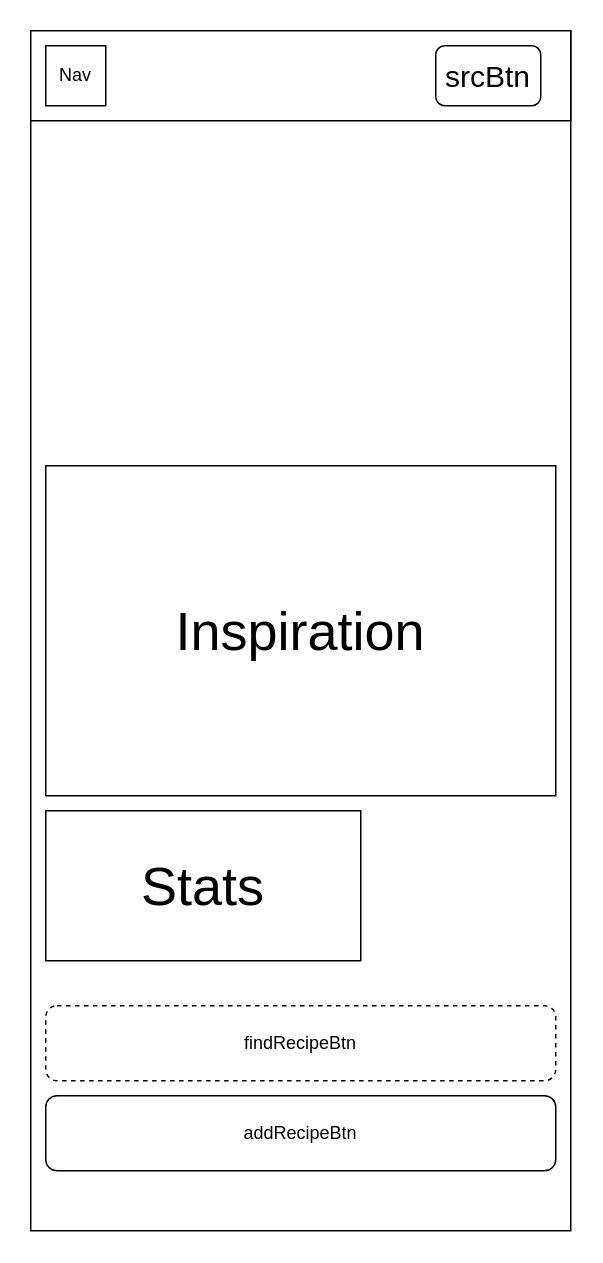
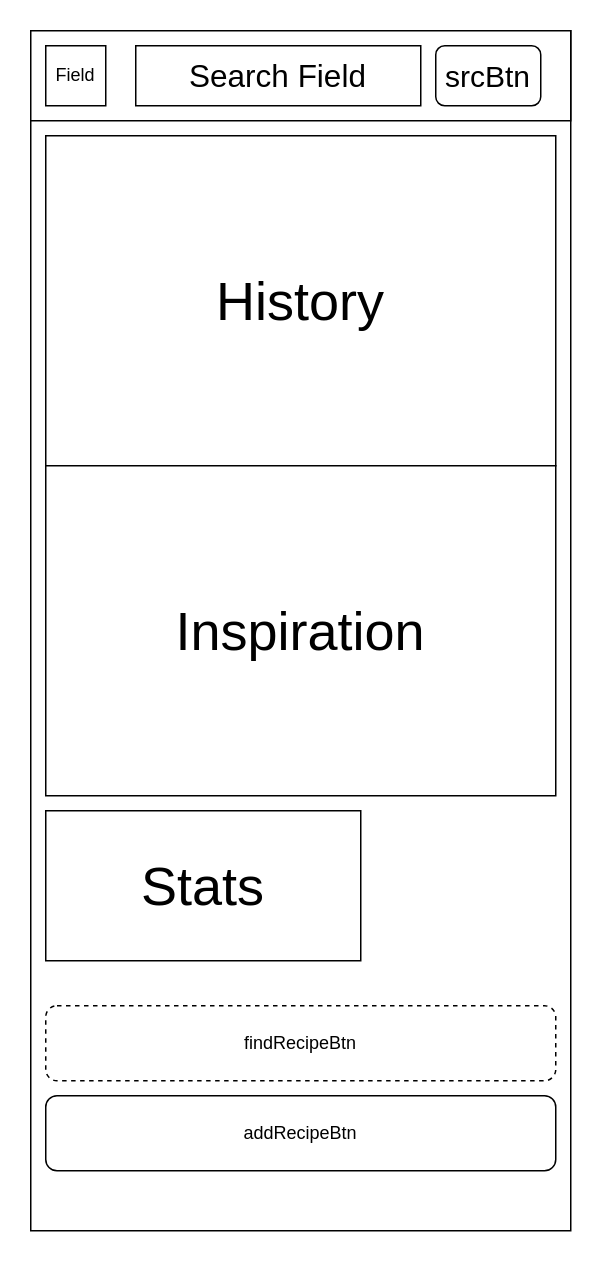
  <mxCell id="0" />
  <mxCell id="1" parent="0" />
  <mxCell id="2" value="" style="rounded=0;whiteSpace=wrap;html=1;" vertex="1" parent="1"><mxGeometry x="20" y="20" width="360" height="800" as="geometry" /></mxCell>
  <mxCell id="3" value="" style="rounded=0;whiteSpace=wrap;html=1;" vertex="1" parent="1"><mxGeometry x="20" y="20" width="360" height="60" as="geometry" /></mxCell>
  <mxCell id="4" value="findRecipeBtn" style="rounded=1;whiteSpace=wrap;html=1;dashed=1;" vertex="1" parent="1"><mxGeometry x="30" y="670" width="340" height="50" as="geometry" /></mxCell>
- <mxCell id="5" value="Nav" style="rounded=0;whiteSpace=wrap;html=1;" vertex="1" parent="1"><mxGeometry x="30" y="30" width="40" height="40" as="geometry" /></mxCell>
+ <mxCell id="5" value="Field" style="rounded=0;whiteSpace=wrap;html=1;" vertex="1" parent="1"><mxGeometry x="30" y="30" width="40" height="40" as="geometry" /></mxCell>
+ <mxCell id="6" value="&lt;font style=&quot;font-size: 36px;&quot;&gt;History&lt;/font&gt;" style="rounded=0;whiteSpace=wrap;html=1;" vertex="1" parent="1"><mxGeometry x="30" y="90" width="340" height="220" as="geometry" /></mxCell>
+ <mxCell id="7" value="&lt;font style=&quot;font-size: 21px;&quot;&gt;Search Field&lt;/font&gt;" style="rounded=0;whiteSpace=wrap;html=1;" vertex="1" parent="1"><mxGeometry x="90" y="30" width="190" height="40" as="geometry" /></mxCell>
  <mxCell id="8" value="&lt;font style=&quot;font-size: 20px;&quot;&gt;srcBtn&lt;/font&gt;" style="rounded=1;whiteSpace=wrap;html=1;" vertex="1" parent="1"><mxGeometry x="290" y="30" width="70" height="40" as="geometry" /></mxCell>
  <mxCell id="9" value="&lt;font style=&quot;font-size: 36px;&quot;&gt;Inspiration&lt;/font&gt;" style="rounded=0;whiteSpace=wrap;html=1;" vertex="1" parent="1"><mxGeometry x="30" y="310" width="340" height="220" as="geometry" /></mxCell>
  <mxCell id="10" value="&lt;font style=&quot;font-size: 36px;&quot;&gt;Stats&lt;/font&gt;" style="rounded=0;whiteSpace=wrap;html=1;" vertex="1" parent="1"><mxGeometry x="30" y="540" width="210" height="100" as="geometry" /></mxCell>
  <mxCell id="11" value="addRecipeBtn" style="rounded=1;whiteSpace=wrap;html=1;" vertex="1" parent="1"><mxGeometry x="30" y="730" width="340" height="50" as="geometry" /></mxCell>
